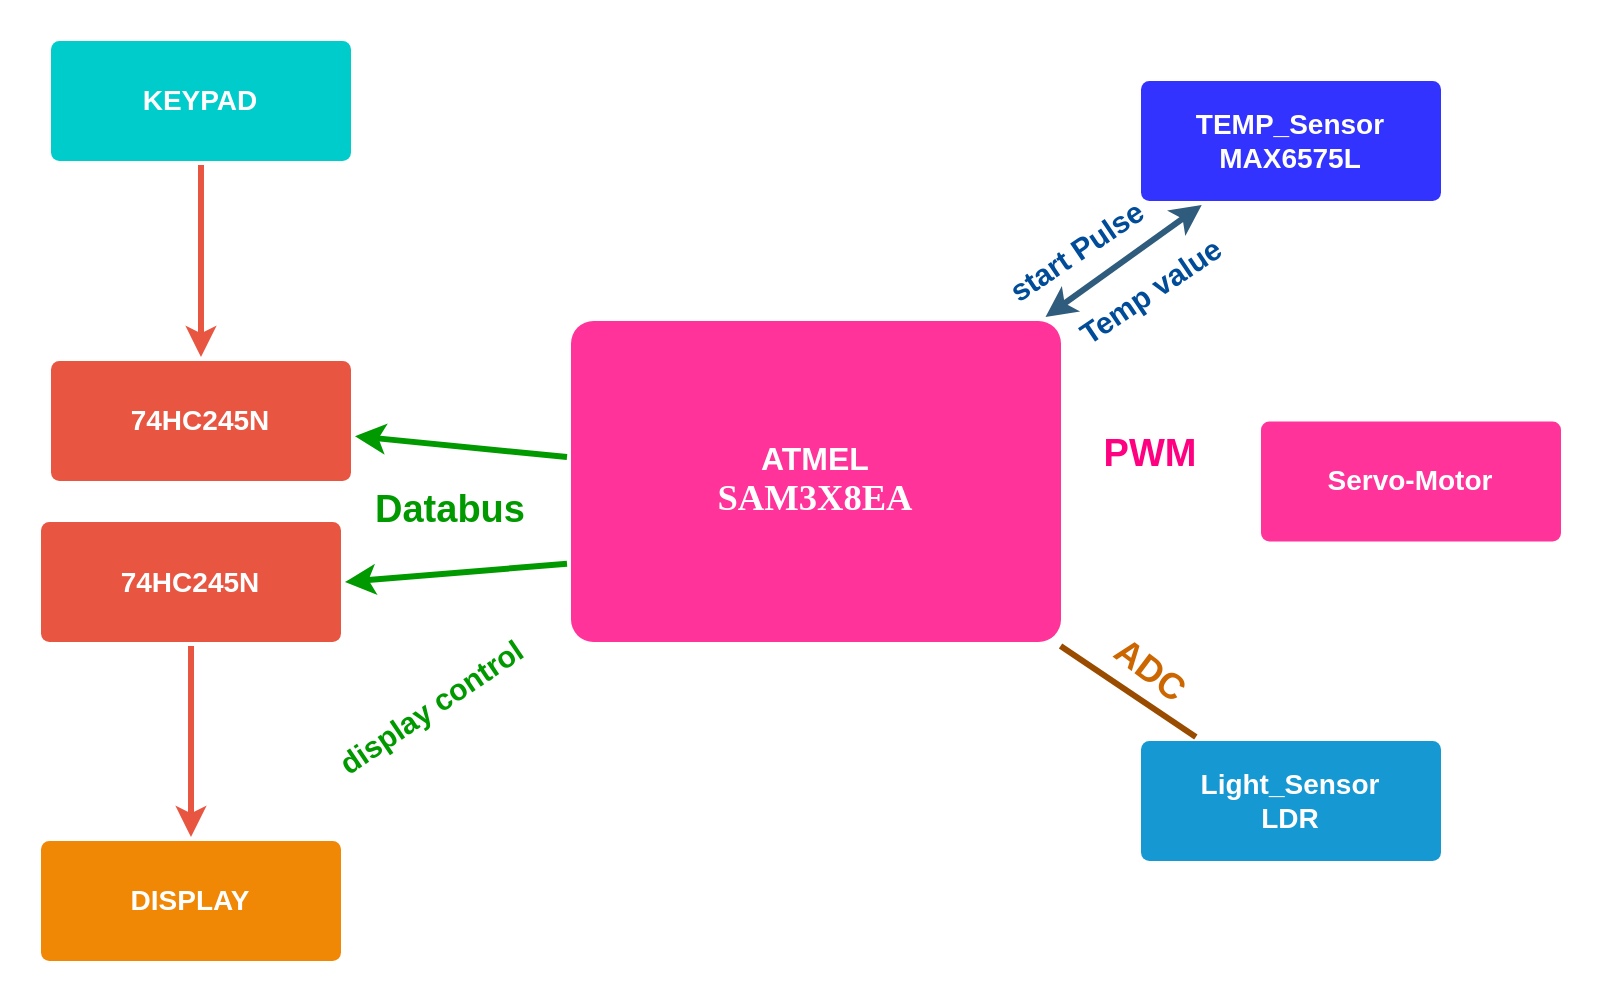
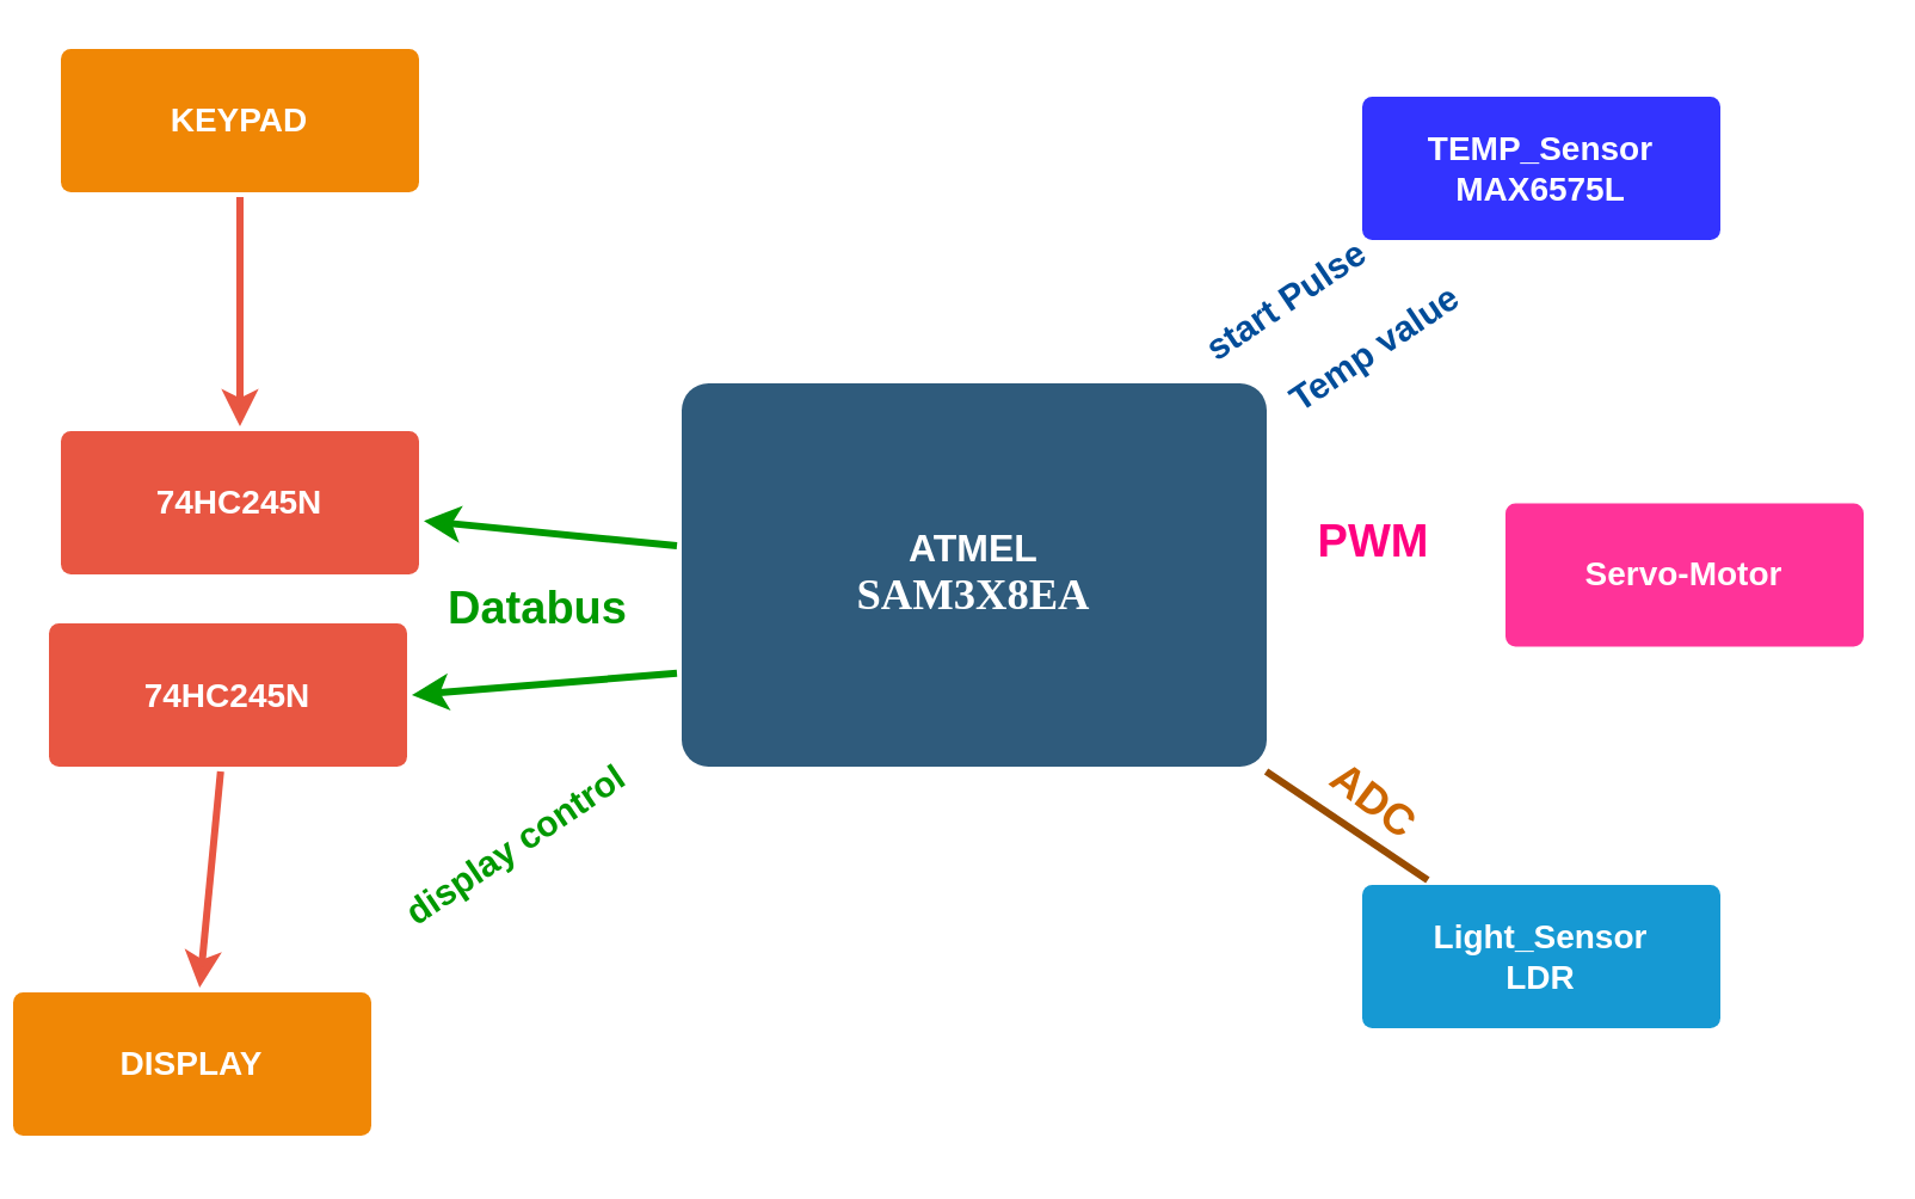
  <mxCell id="0" />
  <mxCell id="1" parent="0" />
- <mxCell id="2" value="" style="edgeStyle=none;rounded=0;jumpStyle=none;html=1;shadow=0;labelBackgroundColor=none;startArrow=classic;startFill=1;endArrow=classic;endFill=1;jettySize=auto;orthogonalLoop=1;strokeColor=#2F5B7C;strokeWidth=3;fontFamily=Helvetica;fontSize=16;fontColor=#23445D;spacing=5;" parent="1" source="5" target="10" edge="1"><mxGeometry relative="1" as="geometry" /></mxCell>
  <mxCell id="3" value="" style="edgeStyle=none;rounded=0;jumpStyle=none;html=1;shadow=0;labelBackgroundColor=none;startArrow=none;startFill=0;endArrow=none;endFill=1;jettySize=auto;orthogonalLoop=1;strokeColor=#994C00;strokeWidth=3;fontFamily=Helvetica;fontSize=16;fontColor=#23445D;spacing=5;" parent="1" source="9" target="5" edge="1"><mxGeometry relative="1" as="geometry" /></mxCell>
  <mxCell id="4" value="" style="edgeStyle=none;rounded=0;jumpStyle=none;html=1;shadow=0;labelBackgroundColor=none;startArrow=none;startFill=0;endArrow=classic;endFill=1;jettySize=auto;orthogonalLoop=1;strokeColor=#009900;strokeWidth=3;fontFamily=Helvetica;fontSize=16;fontColor=#23445D;spacing=5;" parent="1" source="5" target="7" edge="1"><mxGeometry relative="1" as="geometry" /></mxCell>
- <mxCell id="5" value="&lt;div&gt;ATMEL &lt;br&gt;&lt;/div&gt;&lt;div&gt;&lt;span style=&quot;left: 154.5px ; top: 269.294px ; font-size: 18.3px ; font-family: serif ; transform: scalex(1.002)&quot;&gt;SAM3X8EA&lt;/span&gt;&lt;/div&gt;" style="rounded=1;whiteSpace=wrap;html=1;shadow=0;labelBackgroundColor=none;strokeColor=none;strokeWidth=3;fillColor=#ff3399;fontFamily=Helvetica;fontSize=16;fontColor=#FFFFFF;align=center;fontStyle=1;spacing=5;arcSize=7;perimeterSpacing=2;" parent="1" vertex="1"><mxGeometry x="285" y="160" width="245" height="160.5" as="geometry" /></mxCell>
+ <mxCell id="5" value="&lt;div&gt;ATMEL &lt;br&gt;&lt;/div&gt;&lt;div&gt;&lt;span style=&quot;left: 154.5px ; top: 269.294px ; font-size: 18.3px ; font-family: serif ; transform: scalex(1.002)&quot;&gt;SAM3X8EA&lt;/span&gt;&lt;/div&gt;" style="rounded=1;whiteSpace=wrap;html=1;shadow=0;labelBackgroundColor=none;strokeColor=none;strokeWidth=3;fillColor=#2F5B7C;fontFamily=Helvetica;fontSize=16;fontColor=#FFFFFF;align=center;fontStyle=1;spacing=5;arcSize=7;perimeterSpacing=2;" parent="1" vertex="1"><mxGeometry x="285" y="160" width="245" height="160.5" as="geometry" /></mxCell>
  <mxCell id="6" value="" style="edgeStyle=none;rounded=1;jumpStyle=none;html=1;shadow=0;labelBackgroundColor=none;startArrow=none;startFill=0;jettySize=auto;orthogonalLoop=1;strokeColor=#E85642;strokeWidth=3;fontFamily=Helvetica;fontSize=14;fontColor=#FFFFFF;spacing=5;fontStyle=1;fillColor=#b0e3e6;" parent="1" source="8" target="7" edge="1"><mxGeometry relative="1" as="geometry" /></mxCell>
  <mxCell id="7" value="74HC245N" style="rounded=1;whiteSpace=wrap;html=1;shadow=0;labelBackgroundColor=none;strokeColor=none;strokeWidth=3;fillColor=#e85642;fontFamily=Helvetica;fontSize=14;fontColor=#FFFFFF;align=center;spacing=5;fontStyle=1;arcSize=7;perimeterSpacing=2;" parent="1" vertex="1"><mxGeometry x="25" y="180" width="150" height="60" as="geometry" /></mxCell>
- <mxCell id="8" value="&lt;b&gt;KEYPAD&lt;/b&gt;" style="rounded=1;whiteSpace=wrap;html=1;shadow=0;labelBackgroundColor=none;strokeColor=none;strokeWidth=3;fillColor=#00CCCC;fontFamily=Helvetica;fontSize=14;fontColor=#FFFFFF;align=center;spacing=5;fontStyle=0;arcSize=7;perimeterSpacing=2;" parent="1" vertex="1"><mxGeometry x="25" y="20" width="150" height="60" as="geometry" /></mxCell>
+ <mxCell id="8" value="&lt;b&gt;KEYPAD&lt;/b&gt;" style="rounded=1;whiteSpace=wrap;html=1;shadow=0;labelBackgroundColor=none;strokeColor=none;strokeWidth=3;fillColor=#f08705;fontFamily=Helvetica;fontSize=14;fontColor=#FFFFFF;align=center;spacing=5;fontStyle=0;arcSize=7;perimeterSpacing=2;" parent="1" vertex="1"><mxGeometry x="25" y="20" width="150" height="60" as="geometry" /></mxCell>
  <mxCell id="9" value="&lt;div&gt;Light_Sensor&lt;/div&gt;&lt;div&gt;LDR&lt;/div&gt;" style="rounded=1;whiteSpace=wrap;html=1;shadow=0;labelBackgroundColor=none;strokeColor=none;strokeWidth=3;fillColor=#1699d3;fontFamily=Helvetica;fontSize=14;fontColor=#FFFFFF;align=center;spacing=5;fontStyle=1;arcSize=7;perimeterSpacing=2;" parent="1" vertex="1"><mxGeometry x="570" y="370" width="150" height="60" as="geometry" /></mxCell>
  <mxCell id="10" value="&lt;div&gt;TEMP_Sensor&lt;/div&gt;&lt;div&gt;MAX6575L&lt;br&gt;&lt;/div&gt;" style="rounded=1;whiteSpace=wrap;html=1;shadow=0;labelBackgroundColor=none;strokeColor=none;strokeWidth=3;fillColor=#3333FF;fontFamily=Helvetica;fontSize=14;fontColor=#FFFFFF;align=center;spacing=5;fontStyle=1;arcSize=7;perimeterSpacing=2;" parent="1" vertex="1"><mxGeometry x="570" y="40" width="150" height="60" as="geometry" /></mxCell>
  <mxCell id="11" value="Servo-Motor" style="rounded=1;whiteSpace=wrap;html=1;shadow=0;labelBackgroundColor=none;strokeColor=none;strokeWidth=3;fillColor=#FF3399;fontFamily=Helvetica;fontSize=14;fontColor=#FFFFFF;align=center;spacing=5;fontStyle=1;arcSize=7;perimeterSpacing=2;" parent="1" vertex="1"><mxGeometry x="630" y="210.25" width="150" height="60" as="geometry" /></mxCell>
  <mxCell id="12" value="74HC245N" style="rounded=1;whiteSpace=wrap;html=1;shadow=0;labelBackgroundColor=none;strokeColor=none;strokeWidth=3;fillColor=#e85642;fontFamily=Helvetica;fontSize=14;fontColor=#FFFFFF;align=center;spacing=5;fontStyle=1;arcSize=7;perimeterSpacing=2;" vertex="1" parent="1"><mxGeometry x="20" y="260.5" width="150" height="60" as="geometry" /></mxCell>
  <mxCell id="13" value="" style="edgeStyle=none;rounded=0;jumpStyle=none;html=1;shadow=0;labelBackgroundColor=none;startArrow=none;startFill=0;endArrow=classic;endFill=1;jettySize=auto;orthogonalLoop=1;strokeColor=#009900;strokeWidth=3;fontFamily=Helvetica;fontSize=16;fontColor=#23445D;spacing=5;entryX=1;entryY=0.5;entryDx=0;entryDy=0;exitX=0;exitY=0.75;exitDx=0;exitDy=0;" edge="1" parent="1" source="5" target="12"><mxGeometry relative="1" as="geometry"><mxPoint x="293" y="272.588" as="sourcePoint" /><mxPoint x="242" y="257.412" as="targetPoint" /></mxGeometry></mxCell>
- <mxCell id="14" value="DISPLAY" style="rounded=1;whiteSpace=wrap;html=1;shadow=0;labelBackgroundColor=none;strokeColor=none;strokeWidth=3;fillColor=#F08705;fontFamily=Helvetica;fontSize=14;fontColor=#FFFFFF;align=center;spacing=5;fontStyle=1;arcSize=7;perimeterSpacing=2;" vertex="1" parent="1"><mxGeometry x="20" y="420" width="150" height="60" as="geometry" /></mxCell>
+ <mxCell id="14" value="DISPLAY" style="rounded=1;whiteSpace=wrap;html=1;shadow=0;labelBackgroundColor=none;strokeColor=none;strokeWidth=3;fillColor=#F08705;fontFamily=Helvetica;fontSize=14;fontColor=#FFFFFF;align=center;spacing=5;fontStyle=1;arcSize=7;perimeterSpacing=2;" vertex="1" parent="1"><mxGeometry x="5" y="415" width="150" height="60" as="geometry" /></mxCell>
  <mxCell id="15" value="" style="edgeStyle=none;rounded=1;jumpStyle=none;html=1;shadow=0;labelBackgroundColor=none;startArrow=none;startFill=0;jettySize=auto;orthogonalLoop=1;strokeColor=#E85642;strokeWidth=3;fontFamily=Helvetica;fontSize=14;fontColor=#FFFFFF;spacing=5;fontStyle=1;fillColor=#b0e3e6;" edge="1" parent="1" source="12" target="14"><mxGeometry relative="1" as="geometry"><mxPoint x="18" y="320" as="sourcePoint" /><mxPoint x="-48" y="224.854" as="targetPoint" /></mxGeometry></mxCell>
  <mxCell id="16" value="&lt;font size=&quot;1&quot; color=&quot;#009900&quot;&gt;&lt;b style=&quot;font-size: 19px&quot;&gt;Databus&lt;/b&gt;&lt;/font&gt;" style="text;html=1;strokeColor=none;fillColor=none;align=center;verticalAlign=middle;whiteSpace=wrap;rounded=0;" vertex="1" parent="1"><mxGeometry x="170" y="230" width="110" height="50" as="geometry" /></mxCell>
  <mxCell id="17" value="&lt;font style=&quot;font-size: 15px&quot; color=&quot;#009900&quot;&gt;&lt;b&gt;display control&lt;/b&gt;&lt;/font&gt;" style="text;html=1;strokeColor=none;fillColor=none;align=center;verticalAlign=middle;whiteSpace=wrap;rounded=0;rotation=326;" vertex="1" parent="1"><mxGeometry x="160" y="327.5" width="110" height="50" as="geometry" /></mxCell>
  <mxCell id="18" value="&lt;font color=&quot;#FF0080&quot;&gt;&lt;b&gt;&lt;font style=&quot;font-size: 19px&quot;&gt;PWM&lt;/font&gt;&lt;/b&gt;&lt;/font&gt;" style="text;html=1;strokeColor=none;fillColor=none;align=center;verticalAlign=middle;whiteSpace=wrap;rounded=0;" vertex="1" parent="1"><mxGeometry x="520" y="202" width="110" height="50" as="geometry" /></mxCell>
  <mxCell id="19" value="&lt;font color=&quot;#004C99&quot;&gt;&lt;b&gt;&lt;font style=&quot;font-size: 15px&quot;&gt;start Pulse&lt;/font&gt;&lt;/b&gt;&lt;/font&gt;" style="text;html=1;strokeColor=none;fillColor=none;align=center;verticalAlign=middle;whiteSpace=wrap;rounded=0;rotation=326;" vertex="1" parent="1"><mxGeometry x="483" y="100" width="110" height="50" as="geometry" /></mxCell>
  <mxCell id="20" value="&lt;b&gt;&lt;font style=&quot;font-size: 15px&quot; color=&quot;#004C99&quot;&gt;Temp value&lt;/font&gt;&lt;/b&gt;" style="text;html=1;strokeColor=none;fillColor=none;align=center;verticalAlign=middle;whiteSpace=wrap;rounded=0;rotation=326;" vertex="1" parent="1"><mxGeometry x="520" y="120" width="110" height="50" as="geometry" /></mxCell>
  <mxCell id="21" value="&lt;font style=&quot;font-size: 18px&quot; color=&quot;#CC6600&quot;&gt;&lt;b&gt;ADC&lt;/b&gt;&lt;/font&gt;" style="text;html=1;strokeColor=none;fillColor=none;align=center;verticalAlign=middle;whiteSpace=wrap;rounded=0;rotation=37;" vertex="1" parent="1"><mxGeometry x="520" y="310" width="110" height="50" as="geometry" /></mxCell>
